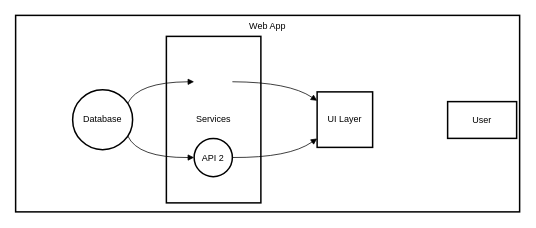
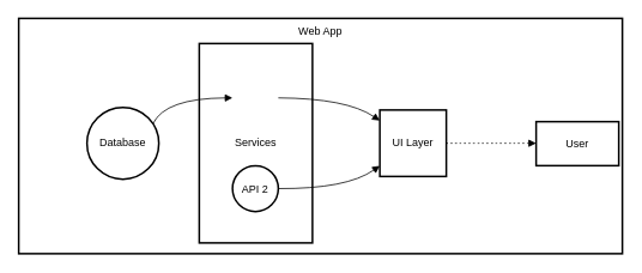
  <mxCell id="0" />
  <mxCell id="1" parent="0" />
  <mxCell id="2" value="Web App" style="whiteSpace=wrap;strokeWidth=2;verticalAlign=top;" vertex="1" parent="1"><mxGeometry x="20" y="20" width="672" height="262" as="geometry" /></mxCell>
  <mxCell id="3" value="API 1" style="ellipse;aspect=fixed;strokeWidth=2;whiteSpace=wrap;" vertex="1" parent="2"><mxGeometry x="238" y="63" width="51" height="51" as="geometry" /></mxCell>
  <mxCell id="4" value="Services" style="whiteSpace=wrap;strokeWidth=2;" vertex="1" parent="2"><mxGeometry x="201" y="28" width="126" height="222" as="geometry" /></mxCell>
  <mxCell id="5" value="Database" style="ellipse;aspect=fixed;strokeWidth=2;whiteSpace=wrap;" vertex="1" parent="2"><mxGeometry x="76" y="99" width="80" height="80" as="geometry" /></mxCell>
  <mxCell id="6" value="API 2" style="ellipse;aspect=fixed;strokeWidth=2;whiteSpace=wrap;" vertex="1" parent="2"><mxGeometry x="238" y="164" width="51" height="51" as="geometry" /></mxCell>
  <mxCell id="7" value="UI Layer" style="aspect=fixed;strokeWidth=2;whiteSpace=wrap;rounded=0;" vertex="1" parent="2"><mxGeometry x="402" y="102" width="74" height="74" as="geometry" /></mxCell>
  <mxCell id="8" value="User" style="whiteSpace=wrap;strokeWidth=2;" vertex="1" parent="2"><mxGeometry x="576" y="115" width="92" height="49" as="geometry" /></mxCell>
  <mxCell id="9" value="" style="curved=1;startArrow=none;endArrow=block;exitX=1;exitY=0.17;entryX=0.01;entryY=0.5;" edge="1" parent="2" source="5" target="3"><mxGeometry relative="1" as="geometry"><Array as="points"><mxPoint x="163" y="89" /></Array></mxGeometry></mxCell>
- <mxCell id="10" value="" style="curved=1;startArrow=none;endArrow=block;exitX=1;exitY=0.83;entryX=0.01;entryY=0.5;" edge="1" parent="2" source="5" target="6"><mxGeometry relative="1" as="geometry"><Array as="points"><mxPoint x="163" y="190" /></Array></mxGeometry></mxCell>
  <mxCell id="11" value="" style="curved=1;startArrow=none;endArrow=block;exitX=1.01;exitY=0.5;entryX=0;entryY=0.16;" edge="1" parent="2" source="3" target="7"><mxGeometry relative="1" as="geometry"><Array as="points"><mxPoint x="365" y="89" /></Array></mxGeometry></mxCell>
  <mxCell id="12" value="" style="curved=1;startArrow=none;endArrow=block;exitX=1.01;exitY=0.5;entryX=0;entryY=0.84;" edge="1" parent="2" source="6" target="7"><mxGeometry relative="1" as="geometry"><Array as="points"><mxPoint x="365" y="190" /></Array></mxGeometry></mxCell>
+ <mxCell id="13" value="" style="curved=1;dashed=1;dashPattern=2 3;startArrow=none;endArrow=block;exitX=1;exitY=0.5;entryX=0;entryY=0.49;" edge="1" parent="2" source="7" target="8"><mxGeometry relative="1" as="geometry"><Array as="points" /></mxGeometry></mxCell>
